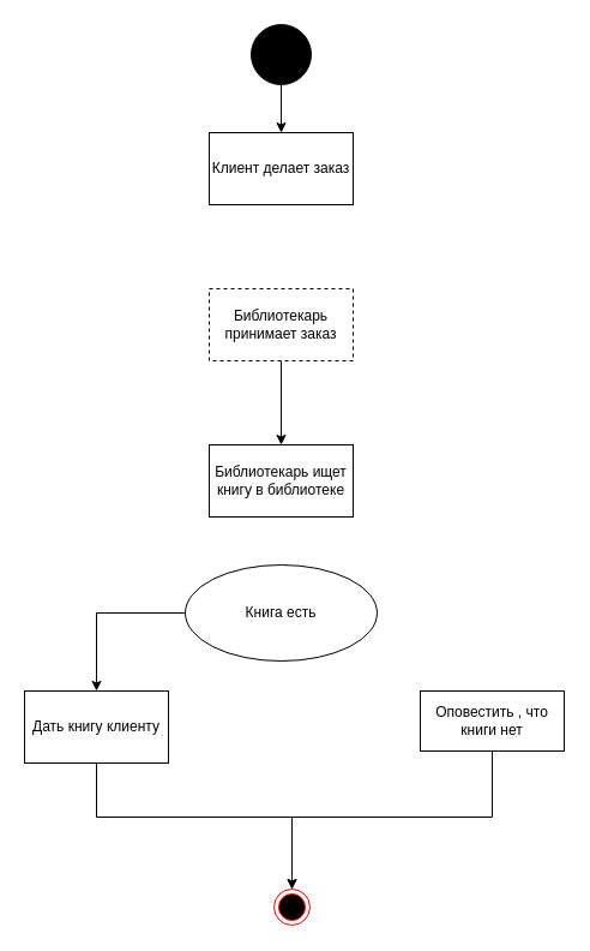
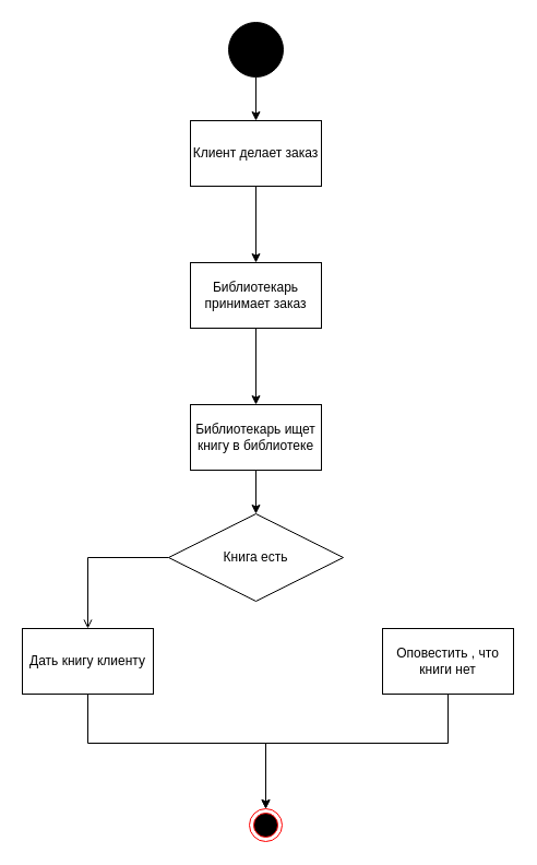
  <mxCell id="0" />
  <mxCell id="1" parent="0" />
  <mxCell id="2" value="" style="edgeStyle=orthogonalEdgeStyle;rounded=0;orthogonalLoop=1;jettySize=auto;html=1;" edge="1" parent="1" source="3" target="5"><mxGeometry relative="1" as="geometry" /></mxCell>
  <mxCell id="3" value="" style="ellipse;whiteSpace=wrap;html=1;aspect=fixed;fillColor=#000000;" vertex="1" parent="1"><mxGeometry x="209" y="20" width="50" height="50" as="geometry" /></mxCell>
+ <mxCell id="4" value="" style="edgeStyle=orthogonalEdgeStyle;rounded=0;orthogonalLoop=1;jettySize=auto;html=1;" edge="1" parent="1" source="5" target="7"><mxGeometry relative="1" as="geometry" /></mxCell>
  <mxCell id="5" value="Клиент делает заказ" style="rounded=0;whiteSpace=wrap;html=1;" vertex="1" parent="1"><mxGeometry x="174" y="110" width="120" height="60" as="geometry" /></mxCell>
  <mxCell id="6" value="" style="edgeStyle=orthogonalEdgeStyle;rounded=0;orthogonalLoop=1;jettySize=auto;html=1;" edge="1" parent="1" source="7" target="9"><mxGeometry relative="1" as="geometry" /></mxCell>
- <mxCell id="7" value="Библиотекарь принимает заказ" style="rounded=0;whiteSpace=wrap;html=1;dashed=1;" vertex="1" parent="1"><mxGeometry x="174" y="240" width="120" height="60" as="geometry" /></mxCell>
+ <mxCell id="7" value="Библиотекарь принимает заказ" style="rounded=0;whiteSpace=wrap;html=1;" vertex="1" parent="1"><mxGeometry x="174" y="240" width="120" height="60" as="geometry" /></mxCell>
+ <mxCell id="8" value="" style="edgeStyle=orthogonalEdgeStyle;rounded=0;orthogonalLoop=1;jettySize=auto;html=1;" edge="1" parent="1" source="9" target="11"><mxGeometry relative="1" as="geometry" /></mxCell>
  <mxCell id="9" value="Библиотекарь ищет книгу в библиотеке" style="rounded=0;whiteSpace=wrap;html=1;" vertex="1" parent="1"><mxGeometry x="174" y="370" width="120" height="60" as="geometry" /></mxCell>
- <mxCell id="10" style="edgeStyle=orthogonalEdgeStyle;rounded=0;orthogonalLoop=1;jettySize=auto;html=1;entryX=0.5;entryY=0;entryDx=0;entryDy=0;" edge="1" parent="1" source="11" target="13"><mxGeometry relative="1" as="geometry" /></mxCell>
- <mxCell id="11" value="Книга есть" style="ellipse;whiteSpace=wrap;html=1;" vertex="1" parent="1"><mxGeometry x="154" y="470" width="160" height="80" as="geometry" /></mxCell>
+ <mxCell id="10" style="edgeStyle=orthogonalEdgeStyle;rounded=0;orthogonalLoop=1;jettySize=auto;html=1;entryX=0.5;entryY=0;entryDx=0;entryDy=0;endArrow=open;" edge="1" parent="1" source="11" target="13"><mxGeometry relative="1" as="geometry" /></mxCell>
+ <mxCell id="11" value="Книга есть" style="rhombus;whiteSpace=wrap;html=1;" vertex="1" parent="1"><mxGeometry x="154" y="470" width="160" height="80" as="geometry" /></mxCell>
  <mxCell id="12" style="edgeStyle=orthogonalEdgeStyle;rounded=0;orthogonalLoop=1;jettySize=auto;html=1;entryX=0.5;entryY=0;entryDx=0;entryDy=0;" edge="1" parent="1" source="13" target="16"><mxGeometry relative="1" as="geometry"><Array as="points"><mxPoint x="80" y="680" /><mxPoint x="243" y="680" /></Array></mxGeometry></mxCell>
  <mxCell id="13" value="Дать книгу клиенту" style="rounded=0;whiteSpace=wrap;html=1;" vertex="1" parent="1"><mxGeometry x="20" y="575" width="120" height="60" as="geometry" /></mxCell>
  <mxCell id="14" style="edgeStyle=orthogonalEdgeStyle;rounded=0;orthogonalLoop=1;jettySize=auto;html=1;entryX=0.5;entryY=0;entryDx=0;entryDy=0;" edge="1" parent="1" source="15" target="16"><mxGeometry relative="1" as="geometry"><Array as="points"><mxPoint x="410" y="680" /><mxPoint x="243" y="680" /></Array></mxGeometry></mxCell>
- <mxCell id="15" value="Оповестить , что книги нет" style="rounded=0;whiteSpace=wrap;html=1;" vertex="1" parent="1"><mxGeometry x="350" y="575" width="120" height="50" as="geometry" /></mxCell>
+ <mxCell id="15" value="Оповестить , что книги нет" style="rounded=0;whiteSpace=wrap;html=1;" vertex="1" parent="1"><mxGeometry x="350" y="575" width="120" height="60" as="geometry" /></mxCell>
  <mxCell id="16" value="" style="ellipse;html=1;shape=endState;fillColor=#000000;strokeColor=#ff0000;" vertex="1" parent="1"><mxGeometry x="228" y="740" width="30" height="30" as="geometry" /></mxCell>
